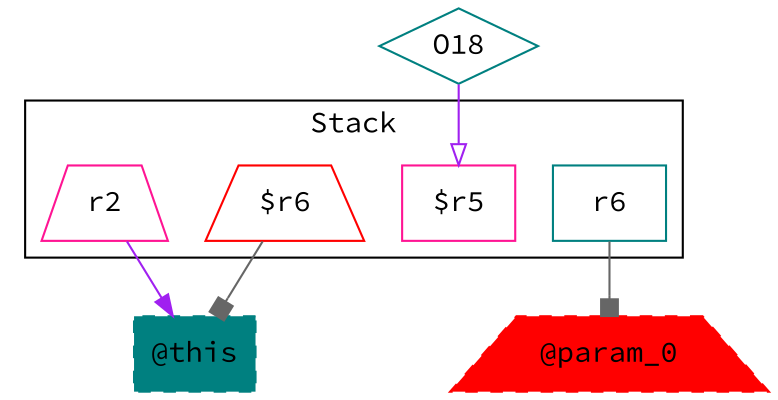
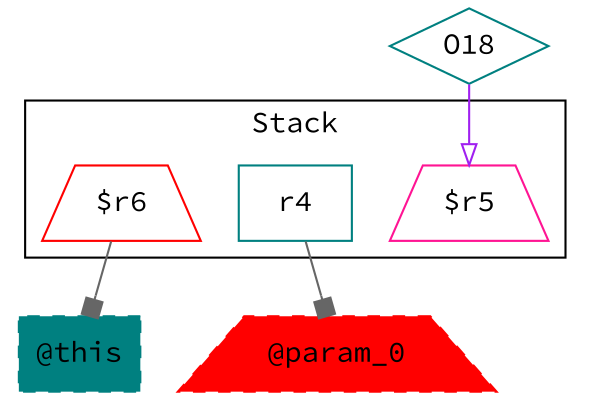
  digraph {
    fontname="Source Code Pro"
    rankDir=LR
    node [color=teal fontname="Source Code Pro" shape=trapezium]
    edge [arrowhead=box color=purple fontname="Source Code Pro"]
-   r2 [color=deeppink]
-   "$r5" [color=deeppink shape=box]
+   "$r5" [color=deeppink]
    "$r6" [color=red]
-   r4 [shape=box label=r6]
+   r4 [shape=box]
    "@this" [shape=box style="filled,dashed"]
    "@param_0" [color=red style="filled,dashed"]
    O18 [shape=diamond]
    subgraph cluster_1 {
      label=Stack
-     r2
      "$r5"
      "$r6"
      r4
    }
-   r2 -> "@this" [arrowhead=normal]
    "$r6" -> "@this" [color=gray40]
    r4 -> "@param_0" [color=gray40]
    O18 -> "$r5" [arrowhead=onormal]
  }
